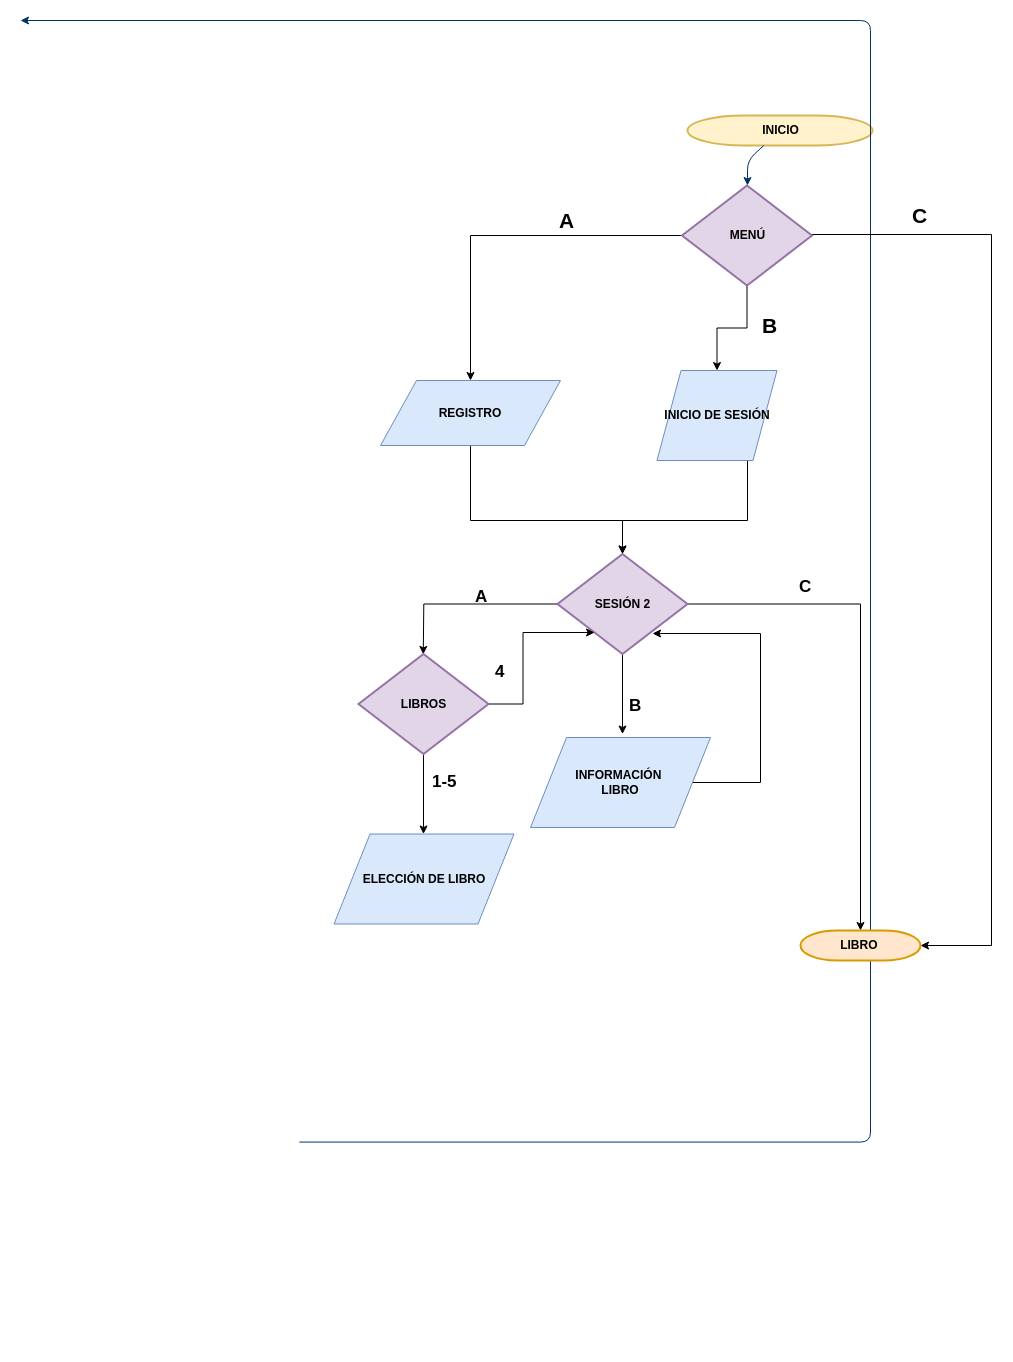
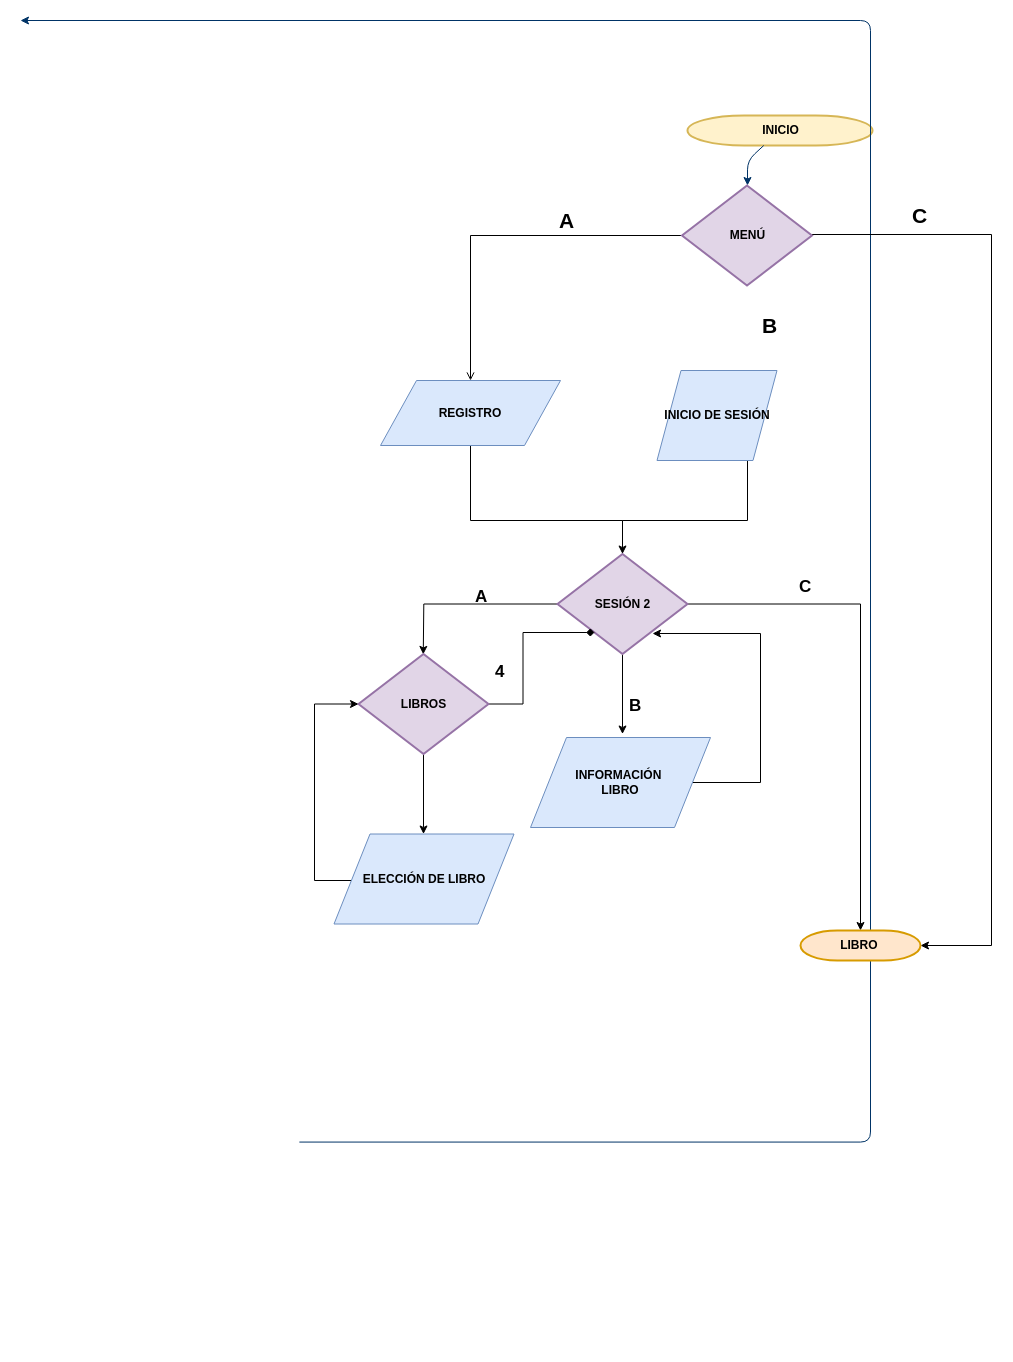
  <mxCell id="0" />
  <mxCell id="1" parent="0" />
  <mxCell id="2" value="&lt;b&gt;INICIO&lt;/b&gt;" style="shape=mxgraph.flowchart.terminator;fillColor=#fff2cc;strokeColor=#d6b656;strokeWidth=2;gradientDirection=north;fontStyle=0;html=1;" parent="1" vertex="1"><mxGeometry x="687" y="115" width="185" height="30" as="geometry" /></mxCell>
  <mxCell id="3" style="fontColor=#001933;fontStyle=1;strokeColor=#003366;strokeWidth=1;html=1;" parent="1" source="2" edge="1"><mxGeometry relative="1" as="geometry"><mxPoint x="747" y="185" as="targetPoint" /><Array as="points"><mxPoint x="747" y="160" /></Array></mxGeometry></mxCell>
  <mxCell id="4" value="" style="edgeStyle=elbowEdgeStyle;elbow=horizontal;exitX=1;exitY=0.5;exitPerimeter=0;entryX=0.905;entryY=0.5;entryPerimeter=0;fontColor=#001933;fontStyle=1;strokeColor=#003366;strokeWidth=1;html=1;" parent="1" edge="1"><mxGeometry width="100" height="100" as="geometry"><mxPoint x="298.857" y="1141.571" as="sourcePoint" /><mxPoint x="20" as="targetPoint" y="20" /><Array as="points"><mxPoint x="870" y="1340" /></Array></mxGeometry></mxCell>
- <mxCell id="5" value="" style="edgeStyle=orthogonalEdgeStyle;rounded=0;orthogonalLoop=1;jettySize=auto;html=1;" edge="1" parent="1" source="8" target="11"><mxGeometry relative="1" as="geometry"><mxPoint x="440" y="235" as="targetPoint" /></mxGeometry></mxCell>
- <mxCell id="6" value="" style="edgeStyle=orthogonalEdgeStyle;rounded=0;orthogonalLoop=1;jettySize=auto;html=1;entryX=0.5;entryY=0;entryDx=0;entryDy=0;" edge="1" parent="1" source="8" target="18"><mxGeometry relative="1" as="geometry"><mxPoint x="746.5" y="380" as="targetPoint" /></mxGeometry></mxCell>
+ <mxCell id="5" value="" style="edgeStyle=orthogonalEdgeStyle;rounded=0;orthogonalLoop=1;jettySize=auto;html=1;endArrow=open;" edge="1" parent="1" source="8" target="11"><mxGeometry relative="1" as="geometry"><mxPoint x="440" y="235" as="targetPoint" /></mxGeometry></mxCell>
  <mxCell id="7" value="" style="edgeStyle=orthogonalEdgeStyle;rounded=0;orthogonalLoop=1;jettySize=auto;html=1;fontSize=17;entryX=1;entryY=0.5;entryDx=0;entryDy=0;entryPerimeter=0;" edge="1" parent="1" source="8" target="24"><mxGeometry relative="1" as="geometry"><mxPoint x="840" y="955" as="targetPoint" /><Array as="points"><mxPoint x="991" y="234" /><mxPoint x="991" y="945" /></Array></mxGeometry></mxCell>
  <mxCell id="8" value="&lt;b&gt;MENÚ&lt;/b&gt;" style="shape=mxgraph.flowchart.decision;fillColor=#e1d5e7;strokeColor=#9673a6;strokeWidth=2;gradientDirection=north;fontStyle=0;html=1;" vertex="1" parent="1"><mxGeometry x="681.5" y="185" width="130" height="100" as="geometry" /></mxCell>
- <mxCell id="9" value="" style="edgeStyle=orthogonalEdgeStyle;rounded=0;orthogonalLoop=1;jettySize=auto;html=1;entryX=0.5;entryY=0;entryDx=0;entryDy=0;entryPerimeter=0;exitX=0.5;exitY=1;exitDx=0;exitDy=0;" edge="1" parent="1" source="18" target="15"><mxGeometry relative="1" as="geometry"><mxPoint x="747" y="480" as="sourcePoint" /><mxPoint x="746.5" y="560" as="targetPoint" /><Array as="points"><mxPoint x="747" y="520" /><mxPoint x="622" y="520" /></Array></mxGeometry></mxCell>
+ <mxCell id="9" value="" style="edgeStyle=orthogonalEdgeStyle;rounded=0;orthogonalLoop=1;jettySize=auto;html=1;entryX=0.5;entryY=0;entryDx=0;entryDy=0;entryPerimeter=0;exitX=0.5;exitY=1;exitDx=0;exitDy=0;endArrow=none;" edge="1" parent="1" source="18" target="15"><mxGeometry relative="1" as="geometry"><mxPoint x="747" y="480" as="sourcePoint" /><mxPoint x="746.5" y="560" as="targetPoint" /><Array as="points"><mxPoint x="747" y="520" /><mxPoint x="622" y="520" /></Array></mxGeometry></mxCell>
  <mxCell id="10" value="" style="edgeStyle=orthogonalEdgeStyle;rounded=0;orthogonalLoop=1;jettySize=auto;html=1;entryX=0.5;entryY=0;entryDx=0;entryDy=0;entryPerimeter=0;" edge="1" parent="1" source="11" target="15"><mxGeometry relative="1" as="geometry"><mxPoint x="470" y="550" as="targetPoint" /><Array as="points"><mxPoint x="470" y="520" /><mxPoint x="622" y="520" /></Array></mxGeometry></mxCell>
  <mxCell id="11" value="&lt;b&gt;REGISTRO&lt;/b&gt;" style="shape=parallelogram;perimeter=parallelogramPerimeter;whiteSpace=wrap;html=1;fillColor=#dae8fc;strokeColor=#6c8ebf;" vertex="1" parent="1"><mxGeometry x="380" y="380" width="180" height="65" as="geometry" /></mxCell>
  <mxCell id="12" value="" style="edgeStyle=orthogonalEdgeStyle;rounded=0;orthogonalLoop=1;jettySize=auto;html=1;entryX=0.5;entryY=0;entryDx=0;entryDy=0;" edge="1" parent="1" source="15"><mxGeometry relative="1" as="geometry"><mxPoint x="422.765" y="653.882" as="targetPoint" /></mxGeometry></mxCell>
  <mxCell id="13" value="" style="edgeStyle=orthogonalEdgeStyle;rounded=0;orthogonalLoop=1;jettySize=auto;html=1;fontSize=17;" edge="1" parent="1" source="15" target="24"><mxGeometry relative="1" as="geometry"><mxPoint x="860" y="870" as="targetPoint" /><Array as="points"><mxPoint x="860" y="603" /></Array></mxGeometry></mxCell>
  <mxCell id="14" value="" style="edgeStyle=orthogonalEdgeStyle;rounded=0;orthogonalLoop=1;jettySize=auto;html=1;fontSize=17;" edge="1" parent="1" source="15"><mxGeometry relative="1" as="geometry"><mxPoint x="622" y="733.5" as="targetPoint" /></mxGeometry></mxCell>
  <mxCell id="15" value="&lt;b&gt;SESIÓN 2&lt;/b&gt;" style="shape=mxgraph.flowchart.decision;fillColor=#e1d5e7;strokeColor=#9673a6;strokeWidth=2;gradientDirection=north;fontStyle=0;html=1;" vertex="1" parent="1"><mxGeometry x="557" y="553.5" width="130" height="100" as="geometry" /></mxCell>
  <mxCell id="16" value="&lt;b&gt;A&lt;/b&gt;&lt;br&gt;" style="text;html=1;resizable=0;points=[];autosize=1;align=left;verticalAlign=top;spacingTop=-4;rounded=0;strokeWidth=4;fontSize=21;" vertex="1" parent="1"><mxGeometry x="557" y="205" width="30" height="30" as="geometry" /></mxCell>
  <mxCell id="17" value="&lt;b&gt;B&lt;/b&gt;&lt;br&gt;" style="text;html=1;resizable=0;points=[];autosize=1;align=left;verticalAlign=top;spacingTop=-4;rounded=0;strokeWidth=4;fontSize=21;" vertex="1" parent="1"><mxGeometry x="760" y="310" width="30" height="30" as="geometry" /></mxCell>
  <mxCell id="18" value="&lt;b&gt;INICIO DE SESIÓN&lt;/b&gt;" style="shape=parallelogram;perimeter=parallelogramPerimeter;whiteSpace=wrap;html=1;fillColor=#dae8fc;strokeColor=#6c8ebf;" vertex="1" parent="1"><mxGeometry x="656.5" y="370" width="120" height="90" as="geometry" /></mxCell>
  <mxCell id="19" value="" style="edgeStyle=orthogonalEdgeStyle;rounded=0;orthogonalLoop=1;jettySize=auto;html=1;fontSize=21;" edge="1" parent="1" source="21"><mxGeometry relative="1" as="geometry"><mxPoint x="423" y="833.5" as="targetPoint" /></mxGeometry></mxCell>
- <mxCell id="20" value="" style="edgeStyle=orthogonalEdgeStyle;rounded=0;orthogonalLoop=1;jettySize=auto;html=1;fontSize=17;entryX=0.285;entryY=0.785;entryDx=0;entryDy=0;entryPerimeter=0;" edge="1" parent="1" source="21" target="15"><mxGeometry relative="1" as="geometry"><mxPoint x="568" y="703.5" as="targetPoint" /></mxGeometry></mxCell>
+ <mxCell id="20" value="" style="edgeStyle=orthogonalEdgeStyle;rounded=0;orthogonalLoop=1;jettySize=auto;html=1;fontSize=17;entryX=0.285;entryY=0.785;entryDx=0;entryDy=0;entryPerimeter=0;endArrow=diamond;" edge="1" parent="1" source="21" target="15"><mxGeometry relative="1" as="geometry"><mxPoint x="568" y="703.5" as="targetPoint" /></mxGeometry></mxCell>
  <mxCell id="21" value="&lt;b&gt;LIBROS&lt;/b&gt;" style="shape=mxgraph.flowchart.decision;fillColor=#e1d5e7;strokeColor=#9673a6;strokeWidth=2;gradientDirection=north;fontStyle=0;html=1;" vertex="1" parent="1"><mxGeometry x="358" y="653.5" width="130" height="100" as="geometry" /></mxCell>
+ <mxCell id="22" value="" style="edgeStyle=orthogonalEdgeStyle;rounded=0;orthogonalLoop=1;jettySize=auto;html=1;fontSize=21;entryX=0;entryY=0.5;entryDx=0;entryDy=0;entryPerimeter=0;" edge="1" parent="1" source="23" target="21"><mxGeometry relative="1" as="geometry"><mxPoint x="240" y="760" as="targetPoint" /><Array as="points"><mxPoint x="314" y="880" /><mxPoint x="314" y="704" /></Array></mxGeometry></mxCell>
  <mxCell id="23" value="&lt;b&gt;ELECCIÓN DE LIBRO&lt;/b&gt;" style="shape=parallelogram;perimeter=parallelogramPerimeter;whiteSpace=wrap;html=1;fillColor=#dae8fc;strokeColor=#6c8ebf;" vertex="1" parent="1"><mxGeometry x="333.5" y="833.5" width="180" height="90" as="geometry" /></mxCell>
  <mxCell id="24" value="&lt;b&gt;LIBRO&amp;nbsp;&lt;/b&gt;" style="shape=mxgraph.flowchart.terminator;fillColor=#ffe6cc;strokeColor=#d79b00;strokeWidth=2;gradientDirection=north;fontStyle=0;html=1;" vertex="1" parent="1"><mxGeometry x="800" y="930" width="120" height="30" as="geometry" /></mxCell>
  <mxCell id="25" value="" style="edgeStyle=orthogonalEdgeStyle;rounded=0;orthogonalLoop=1;jettySize=auto;html=1;fontSize=17;entryX=0.731;entryY=0.795;entryDx=0;entryDy=0;entryPerimeter=0;" edge="1" parent="1" source="26" target="15"><mxGeometry relative="1" as="geometry"><mxPoint x="740" y="640" as="targetPoint" /><Array as="points"><mxPoint x="760" y="782" /><mxPoint x="760" y="633" /></Array></mxGeometry></mxCell>
  <mxCell id="26" value="&lt;b&gt;INFORMACIÓN&amp;nbsp;&lt;br&gt;LIBRO&lt;br&gt;&lt;/b&gt;" style="shape=parallelogram;perimeter=parallelogramPerimeter;whiteSpace=wrap;html=1;fillColor=#dae8fc;strokeColor=#6c8ebf;" vertex="1" parent="1"><mxGeometry x="530" y="737" width="180" height="90" as="geometry" /></mxCell>
  <mxCell id="27" value="&lt;b&gt;A&lt;/b&gt;" style="text;html=1;resizable=0;points=[];autosize=1;align=left;verticalAlign=top;spacingTop=-4;fontSize=17;" vertex="1" parent="1"><mxGeometry x="473" y="583.5" width="30" height="20" as="geometry" /></mxCell>
  <mxCell id="28" value="&lt;b&gt;B&lt;/b&gt;" style="text;html=1;resizable=0;points=[];autosize=1;align=left;verticalAlign=top;spacingTop=-4;fontSize=17;" vertex="1" parent="1"><mxGeometry x="626.5" y="693" width="30" height="20" as="geometry" /></mxCell>
  <mxCell id="29" value="&lt;b&gt;C&lt;/b&gt;" style="text;html=1;resizable=0;points=[];autosize=1;align=left;verticalAlign=top;spacingTop=-4;fontSize=17;" vertex="1" parent="1"><mxGeometry x="796.5" y="573.5" width="30" height="20" as="geometry" /></mxCell>
  <mxCell id="30" value="&lt;b&gt;4&lt;/b&gt;" style="text;html=1;resizable=0;points=[];autosize=1;align=left;verticalAlign=top;spacingTop=-4;fontSize=17;" vertex="1" parent="1"><mxGeometry x="493" y="659" width="20" height="20" as="geometry" /></mxCell>
- <mxCell id="31" value="&lt;b&gt;1-5&lt;/b&gt;" style="text;html=1;resizable=0;points=[];autosize=1;align=left;verticalAlign=top;spacingTop=-4;fontSize=17;" vertex="1" parent="1"><mxGeometry x="430" y="769" width="40" height="20" as="geometry" /></mxCell>
  <mxCell id="32" value="&lt;b&gt;C&lt;/b&gt;&lt;br&gt;" style="text;html=1;resizable=0;points=[];autosize=1;align=left;verticalAlign=top;spacingTop=-4;rounded=1;strokeWidth=4;fontSize=21;glass=0;shadow=0;" vertex="1" parent="1"><mxGeometry x="910" y="200" width="30" height="30" as="geometry" /></mxCell>
